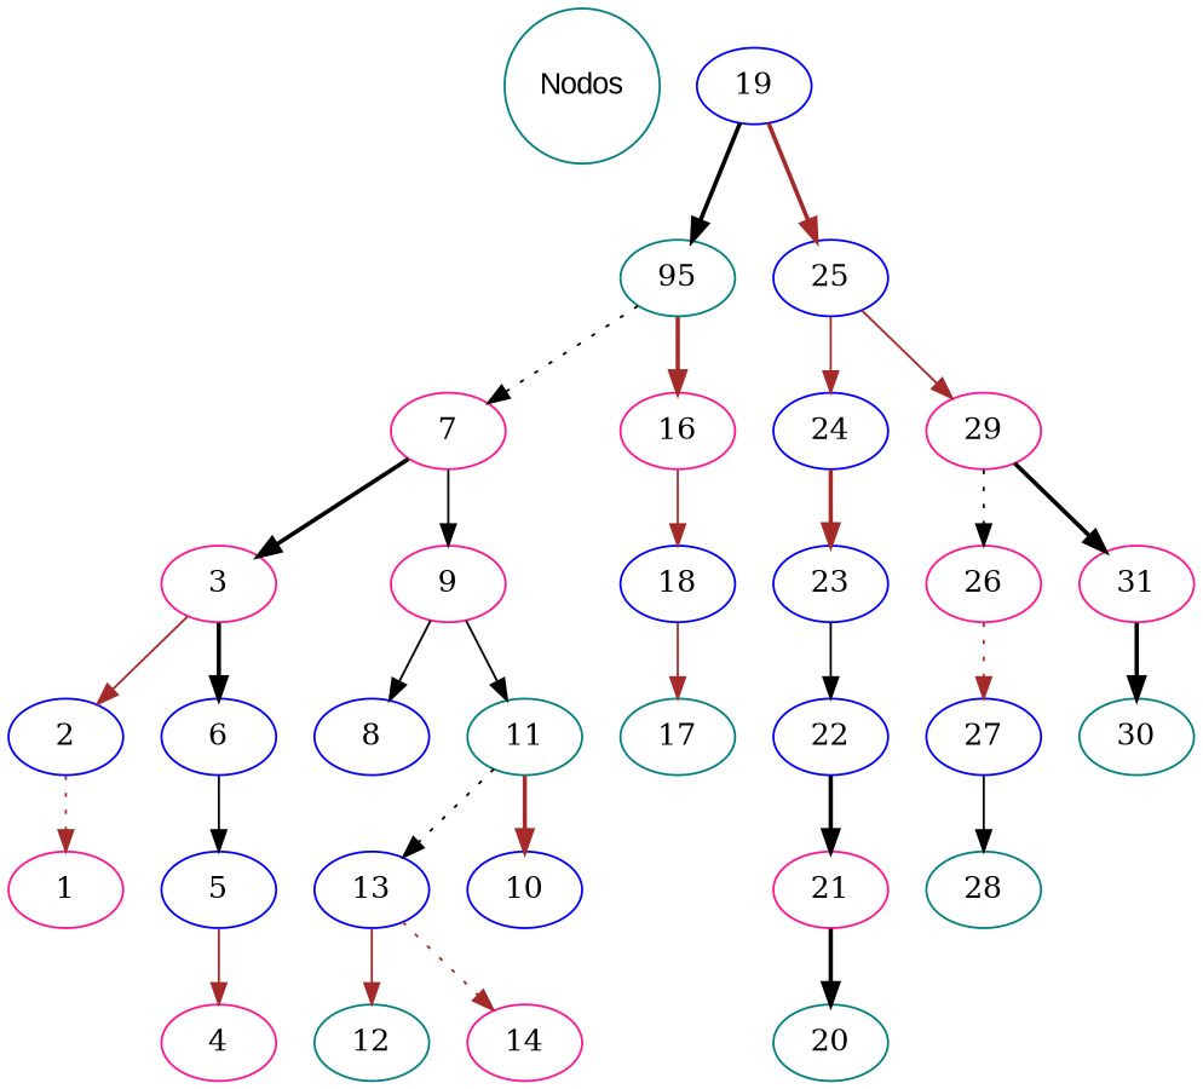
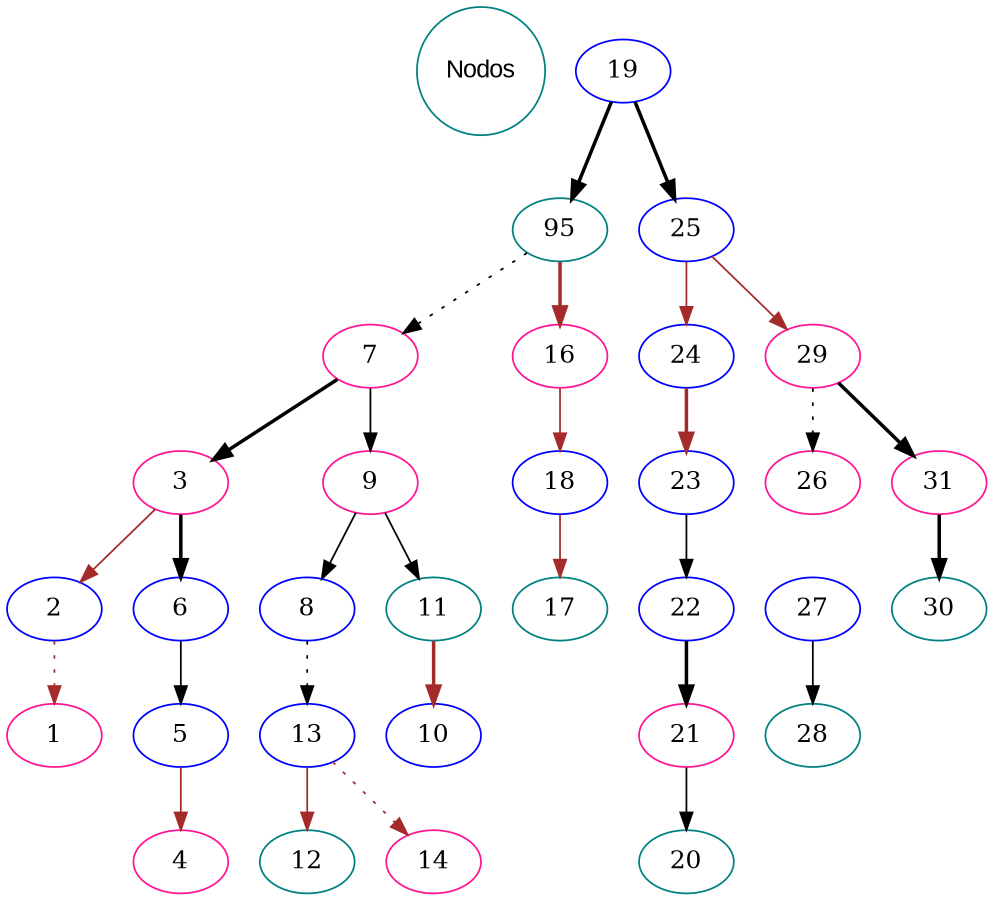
  digraph {
    node [color=blue]
    edge [color=black style=solid]
    Nodos [color=teal fontname=Arial shape=circle]
    n2 [color=teal label=95]
    19
    25
    7 [color=deeppink]
    16 [color=deeppink]
    24
    29 [color=deeppink]
    3 [color=deeppink]
    9 [color=deeppink]
    18
    23
    26 [color=deeppink]
    31 [color=deeppink]
    2
    6
    8
    11 [color=teal]
    17 [color=teal]
    1 [color=deeppink]
    5
    10
    13
    4 [color=deeppink]
    12 [color=teal]
    14 [color=deeppink]
    22
    27
    30 [color=teal]
    21 [color=deeppink]
    20 [color=teal]
    28 [color=teal]
    n2 -> 7 [style=dotted]
    n2 -> 16 [color=brown style=bold]
    19 -> n2 [style=bold]
-   19 -> 25 [color=brown style=bold]
+   19 -> 25 [style=bold]
    25 -> 24 [color=brown]
    25 -> 29 [color=brown]
    7 -> 3 [style=bold]
    7 -> 9
    16 -> 18 [color=brown]
    24 -> 23 [color=brown style=bold]
    29 -> 26 [style=dotted]
    29 -> 31 [style=bold]
    3 -> 2 [color=brown]
    3 -> 6 [style=bold]
    9 -> 8
    9 -> 11
    18 -> 17 [color=brown]
    23 -> 22
-   26 -> 27 [color=brown style=dotted]
    31 -> 30 [style=bold]
    2 -> 1 [color=brown style=dotted]
    6 -> 5
    11 -> 10 [color=brown style=bold]
-   11 -> 13 [style=dotted]
+   8 -> 13 [style=dotted]
    5 -> 4 [color=brown]
    13 -> 12 [color=brown]
    13 -> 14 [color=brown style=dotted]
    22 -> 21 [style=bold]
    27 -> 28
-   21 -> 20 [style=bold]
+   21 -> 20
  }
